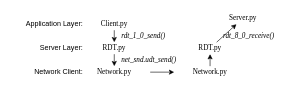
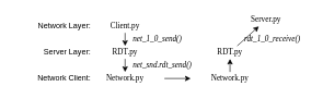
  <mxCell id="0" />
  <mxCell id="1" parent="0" />
- <mxCell id="2" value="Application Layer:" style="text;html=1;strokeColor=none;fillColor=none;align=right;verticalAlign=middle;whiteSpace=wrap;rounded=0;" parent="1" vertex="1"><mxGeometry x="20" y="30" width="120" height="20" as="geometry" /></mxCell>
+ <mxCell id="2" value="Network Layer:" style="text;html=1;strokeColor=none;fillColor=none;align=right;verticalAlign=middle;whiteSpace=wrap;rounded=0;" parent="1" vertex="1"><mxGeometry x="20" y="30" width="120" height="20" as="geometry" /></mxCell>
  <mxCell id="3" value="Server Layer:" style="text;html=1;strokeColor=none;fillColor=none;align=right;verticalAlign=middle;whiteSpace=wrap;rounded=0;" parent="1" vertex="1"><mxGeometry x="20" y="70" width="120" height="20" as="geometry" /></mxCell>
  <mxCell id="4" value="Network Client:" style="text;html=1;strokeColor=none;fillColor=none;align=right;verticalAlign=middle;whiteSpace=wrap;rounded=0;" parent="1" vertex="1"><mxGeometry x="20" y="110" width="120" height="20" as="geometry" /></mxCell>
  <mxCell id="5" value="Client.py" style="text;html=1;strokeColor=none;fillColor=none;align=center;verticalAlign=middle;whiteSpace=wrap;rounded=0;fontFamily=consolas;" parent="1" vertex="1"><mxGeometry x="130" y="30" width="120" height="20" as="geometry" /></mxCell>
  <mxCell id="6" value="RDT.py" style="text;html=1;strokeColor=none;fillColor=none;align=center;verticalAlign=middle;whiteSpace=wrap;rounded=0;fontFamily=consolas;" parent="1" vertex="1"><mxGeometry x="130" y="70" width="120" height="20" as="geometry" /></mxCell>
  <mxCell id="7" value="Network.py" style="text;html=1;strokeColor=none;fillColor=none;align=center;verticalAlign=middle;whiteSpace=wrap;rounded=0;fontFamily=consolas;" parent="1" vertex="1"><mxGeometry x="130" y="110" width="120" height="20" as="geometry" /></mxCell>
  <mxCell id="8" value="Server.py" style="text;html=1;strokeColor=none;fillColor=none;align=center;verticalAlign=middle;whiteSpace=wrap;rounded=0;fontFamily=consolas;" parent="1" vertex="1"><mxGeometry x="345" y="20" width="120" height="20" as="geometry" /></mxCell>
  <mxCell id="9" value="RDT.py" style="text;html=1;strokeColor=none;fillColor=none;align=center;verticalAlign=middle;whiteSpace=wrap;rounded=0;fontFamily=consolas;" parent="1" vertex="1"><mxGeometry x="290" y="70" width="120" height="20" as="geometry" /></mxCell>
  <mxCell id="10" value="Network.py" style="text;html=1;strokeColor=none;fillColor=none;align=center;verticalAlign=middle;whiteSpace=wrap;rounded=0;fontFamily=consolas;" parent="1" vertex="1"><mxGeometry x="290" y="110" width="120" height="20" as="geometry" /></mxCell>
  <mxCell id="11" value="" style="endArrow=classic;startArrow=none;html=1;startFill=0;" parent="1" source="7" target="10" edge="1"><mxGeometry width="50" height="50" relative="1" as="geometry"><mxPoint x="240" y="140" as="sourcePoint" /><mxPoint x="290" y="90" as="targetPoint" /></mxGeometry></mxCell>
  <mxCell id="12" value="" style="endArrow=classic;html=1;" parent="1" source="5" target="6" edge="1"><mxGeometry width="50" height="50" relative="1" as="geometry"><mxPoint x="240" y="140" as="sourcePoint" /><mxPoint x="290" y="90" as="targetPoint" /></mxGeometry></mxCell>
- <mxCell id="13" value="rdt_1_0_send()" style="text;html=1;strokeColor=none;fillColor=none;align=left;verticalAlign=middle;whiteSpace=wrap;rounded=0;fontFamily=consolas;fontStyle=2" parent="1" vertex="1"><mxGeometry x="200" y="50" width="100" height="20" as="geometry" /></mxCell>
+ <mxCell id="13" value="net_1_0_send()" style="text;html=1;strokeColor=none;fillColor=none;align=left;verticalAlign=middle;whiteSpace=wrap;rounded=0;fontFamily=consolas;fontStyle=2" parent="1" vertex="1"><mxGeometry x="200" y="50" width="100" height="20" as="geometry" /></mxCell>
  <mxCell id="14" value="" style="endArrow=classic;html=1;" parent="1" source="6" target="7" edge="1"><mxGeometry width="50" height="50" relative="1" as="geometry"><mxPoint x="200" y="60" as="sourcePoint" /><mxPoint x="200" y="80" as="targetPoint" /></mxGeometry></mxCell>
- <mxCell id="15" value="net_snd.udt_send()" style="text;html=1;strokeColor=none;fillColor=none;align=left;verticalAlign=middle;whiteSpace=wrap;rounded=0;fontFamily=consolas;fontStyle=2" parent="1" vertex="1"><mxGeometry x="200" y="90" width="100" height="20" as="geometry" /></mxCell>
- <mxCell id="16" value="rdt_8_0_receive()" style="text;html=1;strokeColor=none;fillColor=none;align=left;verticalAlign=middle;whiteSpace=wrap;rounded=0;fontFamily=consolas;fontStyle=2" parent="1" vertex="1"><mxGeometry x="370" y="50" width="100" height="20" as="geometry" /></mxCell>
+ <mxCell id="15" value="net_snd.rdt_send()" style="text;html=1;strokeColor=none;fillColor=none;align=left;verticalAlign=middle;whiteSpace=wrap;rounded=0;fontFamily=consolas;fontStyle=2" parent="1" vertex="1"><mxGeometry x="200" y="90" width="100" height="20" as="geometry" /></mxCell>
+ <mxCell id="16" value="rdt_1_0_receive()" style="text;html=1;strokeColor=none;fillColor=none;align=left;verticalAlign=middle;whiteSpace=wrap;rounded=0;fontFamily=consolas;fontStyle=2" parent="1" vertex="1"><mxGeometry x="370" y="50" width="100" height="20" as="geometry" /></mxCell>
  <mxCell id="17" value="" style="endArrow=classic;html=1;" parent="1" source="9" target="8" edge="1"><mxGeometry width="50" height="50" relative="1" as="geometry"><mxPoint x="200" y="100" as="sourcePoint" /><mxPoint x="200" y="120" as="targetPoint" /></mxGeometry></mxCell>
  <mxCell id="18" value="" style="endArrow=classic;html=1;" parent="1" source="10" target="9" edge="1"><mxGeometry width="50" height="50" relative="1" as="geometry"><mxPoint x="210" y="110" as="sourcePoint" /><mxPoint x="210" y="130" as="targetPoint" /></mxGeometry></mxCell>
